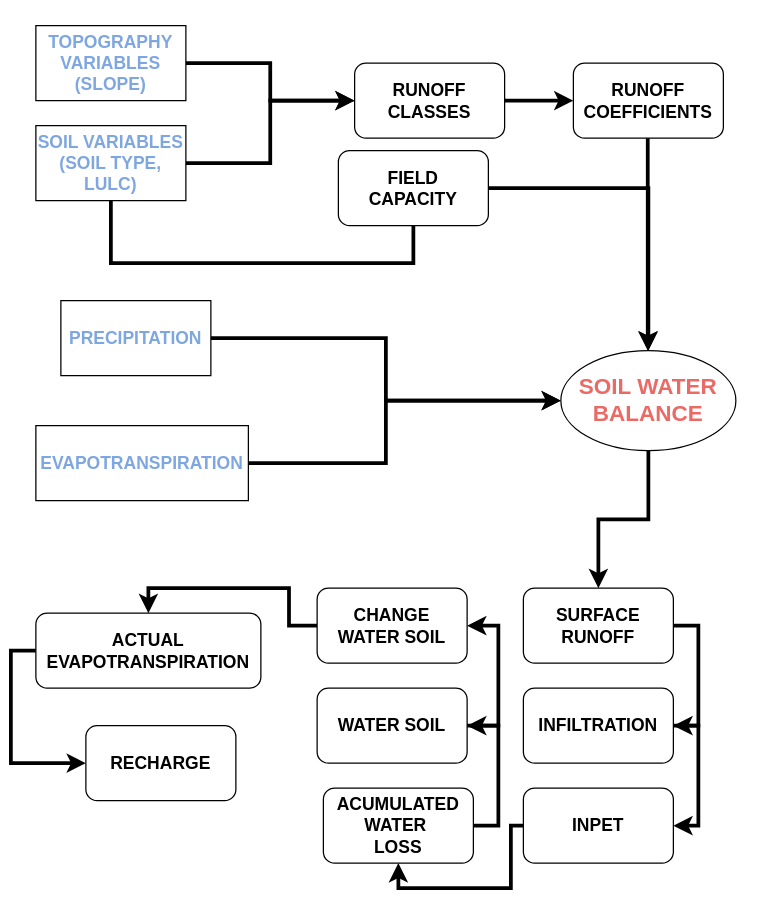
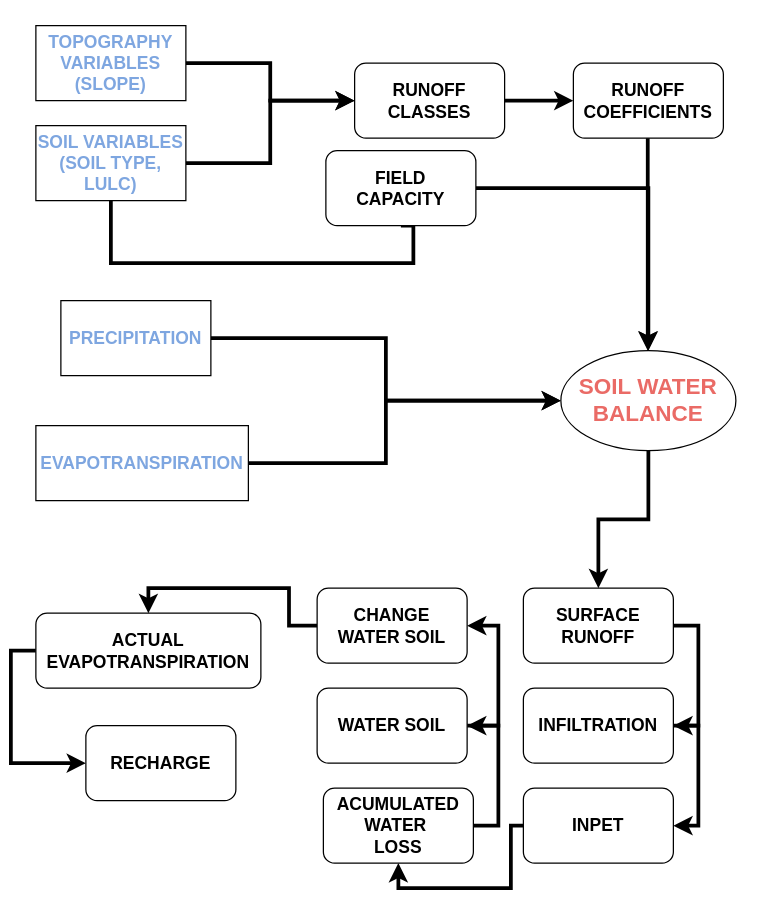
  <mxCell id="0" />
  <mxCell id="1" parent="0" />
  <mxCell id="2" style="edgeStyle=orthogonalEdgeStyle;rounded=0;orthogonalLoop=1;jettySize=auto;html=1;entryX=0.5;entryY=1;entryDx=0;entryDy=0;exitX=0.5;exitY=1;exitDx=0;exitDy=0;fontSize=14;strokeWidth=3;endArrow=none;" edge="1" parent="1" source="4" target="12"><mxGeometry relative="1" as="geometry"><mxPoint x="90" y="280" as="sourcePoint" /><Array as="points"><mxPoint x="80" y="210" /><mxPoint x="322" y="210" /></Array></mxGeometry></mxCell>
  <mxCell id="3" style="edgeStyle=orthogonalEdgeStyle;rounded=0;orthogonalLoop=1;jettySize=auto;html=1;exitX=1;exitY=0.5;exitDx=0;exitDy=0;entryX=0;entryY=0.5;entryDx=0;entryDy=0;fontSize=14;strokeWidth=3;" edge="1" parent="1" source="4" target="14"><mxGeometry relative="1" as="geometry" /></mxCell>
  <mxCell id="4" value="SOIL VARIABLES&lt;div&gt;(SOIL TYPE, LULC)&lt;/div&gt;" style="rounded=0;whiteSpace=wrap;html=1;fontStyle=1;fontSize=14;fontColor=#7EA6E0;" vertex="1" parent="1"><mxGeometry x="20" y="100" width="120" height="60" as="geometry" /></mxCell>
  <mxCell id="5" style="edgeStyle=orthogonalEdgeStyle;rounded=0;orthogonalLoop=1;jettySize=auto;html=1;exitX=1;exitY=0.5;exitDx=0;exitDy=0;entryX=0;entryY=0.5;entryDx=0;entryDy=0;strokeWidth=3;" edge="1" parent="1" source="6" target="14"><mxGeometry relative="1" as="geometry" /></mxCell>
  <mxCell id="6" value="TOPOGRAPHY&lt;div&gt;VARIABLES&lt;/div&gt;&lt;div&gt;(SLOPE)&lt;/div&gt;" style="rounded=0;whiteSpace=wrap;html=1;fontStyle=1;fontSize=14;fontColor=#7EA6E0;" vertex="1" parent="1"><mxGeometry x="20" y="20" width="120" height="60" as="geometry" /></mxCell>
  <mxCell id="7" style="edgeStyle=orthogonalEdgeStyle;rounded=0;orthogonalLoop=1;jettySize=auto;html=1;exitX=1;exitY=0.5;exitDx=0;exitDy=0;fontSize=14;strokeWidth=3;" edge="1" parent="1" source="8" target="18"><mxGeometry relative="1" as="geometry" /></mxCell>
  <mxCell id="8" value="PRECIPITATION" style="rounded=0;whiteSpace=wrap;html=1;fontStyle=1;fontSize=14;fontColor=#7EA6E0;" vertex="1" parent="1"><mxGeometry x="40" y="240" width="120" height="60" as="geometry" /></mxCell>
  <mxCell id="9" style="edgeStyle=orthogonalEdgeStyle;rounded=0;orthogonalLoop=1;jettySize=auto;html=1;exitX=1;exitY=0.5;exitDx=0;exitDy=0;entryX=0;entryY=0.5;entryDx=0;entryDy=0;fontSize=14;strokeWidth=3;" edge="1" parent="1" target="18"><mxGeometry relative="1" as="geometry"><mxPoint x="185" y="370" as="sourcePoint" /><mxPoint x="445" y="320" as="targetPoint" /><Array as="points"><mxPoint x="300" y="370" /><mxPoint x="300" y="320" /></Array></mxGeometry></mxCell>
  <mxCell id="10" value="EVAPOTRANSPIRATION" style="rounded=0;whiteSpace=wrap;html=1;fontStyle=1;fontSize=14;fontColor=#7EA6E0;" vertex="1" parent="1"><mxGeometry x="20" y="340" width="170" height="60" as="geometry" /></mxCell>
  <mxCell id="11" style="edgeStyle=orthogonalEdgeStyle;rounded=0;orthogonalLoop=1;jettySize=auto;html=1;exitX=1;exitY=0.5;exitDx=0;exitDy=0;fontSize=14;strokeWidth=3;" edge="1" parent="1" source="12" target="18"><mxGeometry relative="1" as="geometry" /></mxCell>
- <mxCell id="12" value="FIELD&lt;div&gt;CAPACITY&lt;/div&gt;" style="rounded=1;whiteSpace=wrap;html=1;fontStyle=1;fontSize=14;" vertex="1" parent="1"><mxGeometry x="262" y="120" width="120" height="60" as="geometry" /></mxCell>
+ <mxCell id="12" value="FIELD&lt;div&gt;CAPACITY&lt;/div&gt;" style="rounded=1;whiteSpace=wrap;html=1;fontStyle=1;fontSize=14;" vertex="1" parent="1"><mxGeometry x="252" y="120" width="120" height="60" as="geometry" /></mxCell>
  <mxCell id="13" style="edgeStyle=orthogonalEdgeStyle;rounded=0;orthogonalLoop=1;jettySize=auto;html=1;exitX=1;exitY=0.5;exitDx=0;exitDy=0;strokeWidth=3;" edge="1" parent="1" source="14" target="16"><mxGeometry relative="1" as="geometry" /></mxCell>
  <mxCell id="14" value="RUNOFF&lt;div&gt;CLASSES&lt;/div&gt;" style="rounded=1;whiteSpace=wrap;html=1;fontStyle=1;fontSize=14;" vertex="1" parent="1"><mxGeometry x="275" y="50" width="120" height="60" as="geometry" /></mxCell>
  <mxCell id="15" style="edgeStyle=orthogonalEdgeStyle;rounded=0;orthogonalLoop=1;jettySize=auto;html=1;exitX=0.5;exitY=1;exitDx=0;exitDy=0;fontSize=14;strokeWidth=3;" edge="1" parent="1"><mxGeometry relative="1" as="geometry"><mxPoint x="509.5" y="90" as="sourcePoint" /><mxPoint x="509.5" y="280" as="targetPoint" /></mxGeometry></mxCell>
  <mxCell id="16" value="RUNOFF COEFFICIENTS" style="rounded=1;whiteSpace=wrap;html=1;fontStyle=1;fontSize=14;" vertex="1" parent="1"><mxGeometry x="450" y="50" width="120" height="60" as="geometry" /></mxCell>
  <mxCell id="17" style="edgeStyle=orthogonalEdgeStyle;rounded=0;orthogonalLoop=1;jettySize=auto;html=1;exitX=0.5;exitY=1;exitDx=0;exitDy=0;fontSize=14;strokeWidth=3;" edge="1" parent="1" source="18" target="20"><mxGeometry relative="1" as="geometry" /></mxCell>
  <mxCell id="18" value="SOIL WATER&lt;div&gt;BALANCE&lt;/div&gt;" style="ellipse;whiteSpace=wrap;html=1;fontStyle=1;fontSize=18;fontColor=#EA6B66;" vertex="1" parent="1"><mxGeometry x="440" y="280" width="140" height="80" as="geometry" /></mxCell>
  <mxCell id="19" style="edgeStyle=orthogonalEdgeStyle;rounded=0;orthogonalLoop=1;jettySize=auto;html=1;exitX=1;exitY=0.5;exitDx=0;exitDy=0;entryX=1;entryY=0.5;entryDx=0;entryDy=0;fontSize=14;strokeWidth=3;" edge="1" parent="1" source="20" target="22"><mxGeometry relative="1" as="geometry" /></mxCell>
  <mxCell id="20" value="SURFACE RUNOFF" style="rounded=1;whiteSpace=wrap;html=1;fontStyle=1;fontSize=14;" vertex="1" parent="1"><mxGeometry x="410" y="470" width="120" height="60" as="geometry" /></mxCell>
  <mxCell id="21" style="edgeStyle=orthogonalEdgeStyle;rounded=0;orthogonalLoop=1;jettySize=auto;html=1;exitX=1;exitY=0.5;exitDx=0;exitDy=0;entryX=1;entryY=0.5;entryDx=0;entryDy=0;fontSize=14;strokeWidth=3;" edge="1" parent="1" source="22" target="24"><mxGeometry relative="1" as="geometry" /></mxCell>
  <mxCell id="22" value="INFILTRATION" style="rounded=1;whiteSpace=wrap;html=1;fontStyle=1;fontSize=14;" vertex="1" parent="1"><mxGeometry x="410" y="550" width="120" height="60" as="geometry" /></mxCell>
  <mxCell id="23" style="edgeStyle=orthogonalEdgeStyle;rounded=0;orthogonalLoop=1;jettySize=auto;html=1;exitX=0;exitY=0.5;exitDx=0;exitDy=0;entryX=0.5;entryY=1;entryDx=0;entryDy=0;fontSize=14;strokeWidth=3;" edge="1" parent="1" source="24" target="26"><mxGeometry relative="1" as="geometry"><Array as="points"><mxPoint x="400" y="660" /><mxPoint x="400" y="710" /><mxPoint x="310" y="710" /></Array></mxGeometry></mxCell>
  <mxCell id="24" value="INPET" style="rounded=1;whiteSpace=wrap;html=1;fontStyle=1;fontSize=14;" vertex="1" parent="1"><mxGeometry x="410" y="630" width="120" height="60" as="geometry" /></mxCell>
  <mxCell id="25" style="edgeStyle=orthogonalEdgeStyle;rounded=0;orthogonalLoop=1;jettySize=auto;html=1;exitX=1;exitY=0.5;exitDx=0;exitDy=0;entryX=1;entryY=0.5;entryDx=0;entryDy=0;fontSize=14;strokeWidth=3;" edge="1" parent="1" source="26" target="28"><mxGeometry relative="1" as="geometry" /></mxCell>
  <mxCell id="26" value="ACUMULATED&lt;div&gt;WATER&amp;nbsp;&lt;/div&gt;&lt;div&gt;LOSS&lt;/div&gt;" style="rounded=1;whiteSpace=wrap;html=1;fontStyle=1;fontSize=14;" vertex="1" parent="1"><mxGeometry x="250" y="630" width="120" height="60" as="geometry" /></mxCell>
  <mxCell id="27" style="edgeStyle=orthogonalEdgeStyle;rounded=0;orthogonalLoop=1;jettySize=auto;html=1;exitX=1;exitY=0.5;exitDx=0;exitDy=0;entryX=1;entryY=0.5;entryDx=0;entryDy=0;strokeWidth=3;" edge="1" parent="1" source="28" target="30"><mxGeometry relative="1" as="geometry"><Array as="points"><mxPoint x="390" y="580" /><mxPoint x="390" y="500" /></Array></mxGeometry></mxCell>
  <mxCell id="28" value="WATER SOIL" style="rounded=1;whiteSpace=wrap;html=1;fontStyle=1;fontSize=14;" vertex="1" parent="1"><mxGeometry x="245" y="550" width="120" height="60" as="geometry" /></mxCell>
  <mxCell id="29" style="edgeStyle=orthogonalEdgeStyle;rounded=0;orthogonalLoop=1;jettySize=auto;html=1;exitX=0;exitY=0.5;exitDx=0;exitDy=0;entryX=0.5;entryY=0;entryDx=0;entryDy=0;fontSize=14;strokeWidth=3;" edge="1" parent="1" source="30" target="32"><mxGeometry relative="1" as="geometry" /></mxCell>
  <mxCell id="30" value="CHANGE&lt;div&gt;WATER SOIL&lt;/div&gt;" style="rounded=1;whiteSpace=wrap;html=1;fontStyle=1;fontSize=14;" vertex="1" parent="1"><mxGeometry x="245" y="470" width="120" height="60" as="geometry" /></mxCell>
  <mxCell id="31" style="edgeStyle=orthogonalEdgeStyle;rounded=0;orthogonalLoop=1;jettySize=auto;html=1;exitX=0;exitY=0.5;exitDx=0;exitDy=0;entryX=0;entryY=0.5;entryDx=0;entryDy=0;fontSize=14;strokeWidth=3;" edge="1" parent="1" source="32" target="33"><mxGeometry relative="1" as="geometry" /></mxCell>
  <mxCell id="32" value="ACTUAL&lt;div&gt;EVAPOTRANSPIRATION&lt;/div&gt;" style="rounded=1;whiteSpace=wrap;html=1;fontStyle=1;fontSize=14;" vertex="1" parent="1"><mxGeometry x="20" y="490" width="180" height="60" as="geometry" /></mxCell>
  <mxCell id="33" value="RECHARGE" style="rounded=1;whiteSpace=wrap;html=1;fontStyle=1;fontSize=14;" vertex="1" parent="1"><mxGeometry x="60" y="580" width="120" height="60" as="geometry" /></mxCell>
